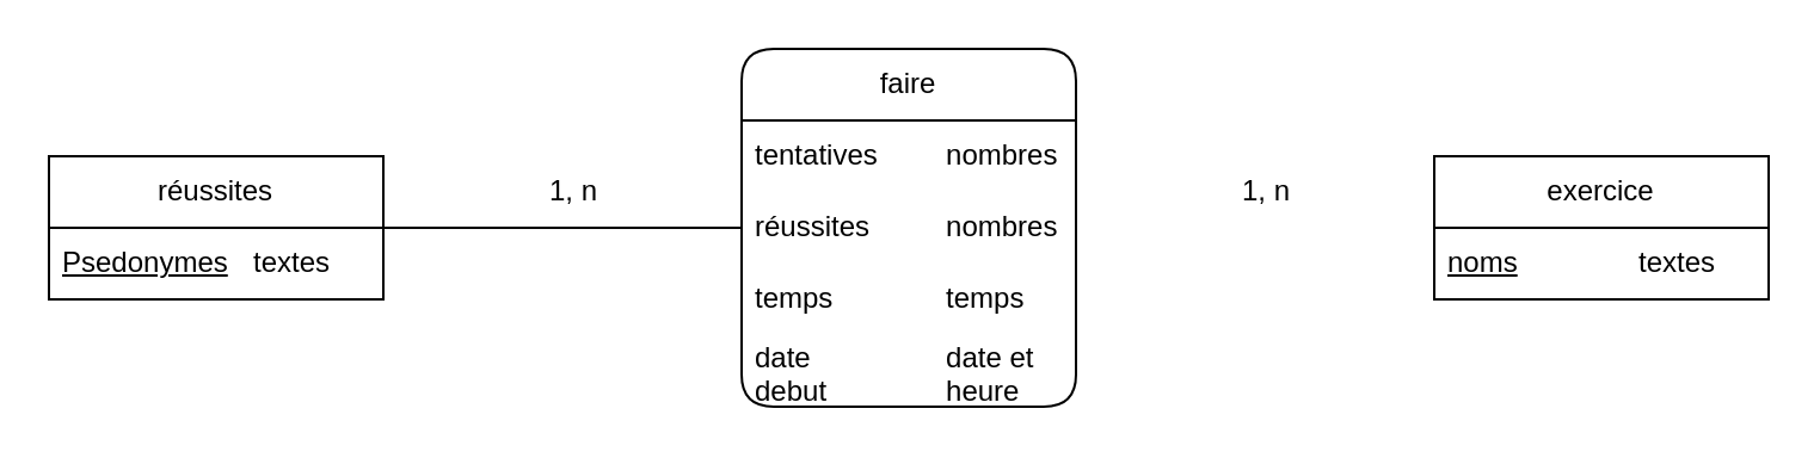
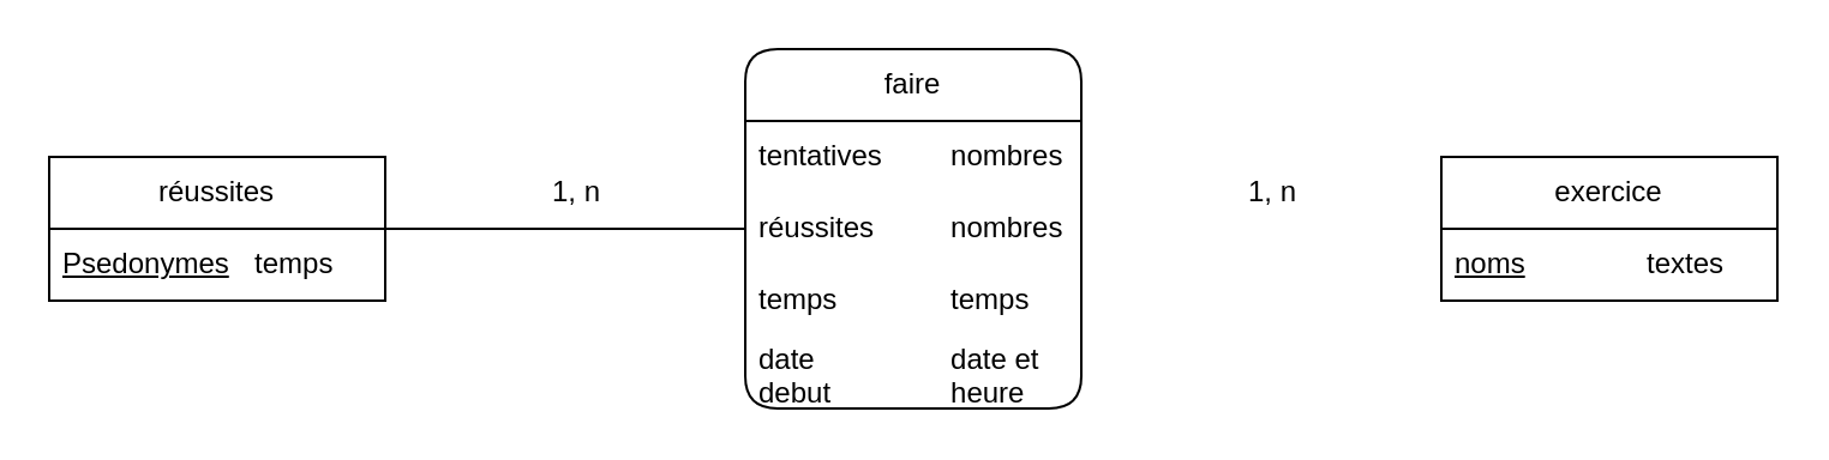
  <mxCell id="0" />
  <mxCell id="1" parent="0" />
  <mxCell id="2" value="réussites" style="swimlane;fontStyle=0;childLayout=stackLayout;horizontal=1;startSize=30;horizontalStack=0;resizeParent=1;resizeParentMax=0;resizeLast=0;collapsible=1;marginBottom=0;whiteSpace=wrap;html=1;rounded=0;" parent="1" vertex="1"><mxGeometry x="20" y="65" width="140" height="60" as="geometry" /></mxCell>
- <mxCell id="3" value="&lt;u&gt;Psedonymes&lt;/u&gt;&lt;span style=&quot;white-space: pre;&quot;&gt;&#09;&lt;/span&gt;textes" style="text;strokeColor=none;fillColor=none;align=left;verticalAlign=middle;spacingLeft=4;spacingRight=4;overflow=hidden;points=[[0,0.5],[1,0.5]];portConstraint=eastwest;rotatable=0;whiteSpace=wrap;html=1;" parent="2" vertex="1"><mxGeometry y="30" width="140" height="30" as="geometry" /></mxCell>
+ <mxCell id="3" value="&lt;u&gt;Psedonymes&lt;/u&gt;&lt;span style=&quot;white-space: pre;&quot;&gt;&#09;&lt;/span&gt;temps" style="text;strokeColor=none;fillColor=none;align=left;verticalAlign=middle;spacingLeft=4;spacingRight=4;overflow=hidden;points=[[0,0.5],[1,0.5]];portConstraint=eastwest;rotatable=0;whiteSpace=wrap;html=1;" parent="2" vertex="1"><mxGeometry y="30" width="140" height="30" as="geometry" /></mxCell>
  <mxCell id="4" value="exercice" style="swimlane;fontStyle=0;childLayout=stackLayout;horizontal=1;startSize=30;horizontalStack=0;resizeParent=1;resizeParentMax=0;resizeLast=0;collapsible=1;marginBottom=0;whiteSpace=wrap;html=1;" parent="1" vertex="1"><mxGeometry x="600" y="65" width="140" height="60" as="geometry"><mxRectangle x="600" y="130" width="90" height="30" as="alternateBounds" /></mxGeometry></mxCell>
  <mxCell id="5" value="&lt;u&gt;noms&lt;span style=&quot;white-space: pre;&quot;&gt;&#09;&lt;/span&gt;&lt;/u&gt;&lt;span style=&quot;white-space: pre;&quot;&gt;&#09;&lt;/span&gt;textes" style="text;strokeColor=none;fillColor=none;align=left;verticalAlign=middle;spacingLeft=4;spacingRight=4;overflow=hidden;points=[[0,0.5],[1,0.5]];portConstraint=eastwest;rotatable=0;whiteSpace=wrap;html=1;" parent="4" vertex="1"><mxGeometry y="30" width="140" height="30" as="geometry" /></mxCell>
  <mxCell id="6" value="faire" style="swimlane;fontStyle=0;childLayout=stackLayout;horizontal=1;startSize=30;horizontalStack=0;resizeParent=1;resizeParentMax=0;resizeLast=0;collapsible=1;marginBottom=0;whiteSpace=wrap;html=1;rounded=1;" parent="1" vertex="1"><mxGeometry x="310" y="20" width="140" height="150" as="geometry" /></mxCell>
  <mxCell id="7" value="tentatives&lt;span style=&quot;white-space: pre;&quot;&gt;&#09;&lt;/span&gt;&lt;span style=&quot;white-space: pre;&quot;&gt;&#09;&lt;/span&gt;nombres&lt;span style=&quot;white-space: pre;&quot;&gt;&#09;&lt;/span&gt;&lt;span style=&quot;white-space: pre;&quot;&gt;&#09;&lt;/span&gt;" style="text;strokeColor=none;fillColor=none;align=left;verticalAlign=middle;spacingLeft=4;spacingRight=4;overflow=hidden;points=[[0,0.5],[1,0.5]];portConstraint=eastwest;rotatable=0;whiteSpace=wrap;html=1;" parent="6" vertex="1"><mxGeometry y="30" width="140" height="30" as="geometry" /></mxCell>
  <mxCell id="8" value="réussites&lt;span style=&quot;white-space: pre;&quot;&gt;&#09;&lt;/span&gt;&lt;span style=&quot;white-space: pre;&quot;&gt;&#09;&lt;/span&gt;nombres" style="text;strokeColor=none;fillColor=none;align=left;verticalAlign=middle;spacingLeft=4;spacingRight=4;overflow=hidden;points=[[0,0.5],[1,0.5]];portConstraint=eastwest;rotatable=0;whiteSpace=wrap;html=1;" parent="6" vertex="1"><mxGeometry y="60" width="140" height="30" as="geometry" /></mxCell>
  <mxCell id="9" value="temps&lt;span style=&quot;white-space: pre;&quot;&gt;&#09;&lt;/span&gt;&lt;span style=&quot;white-space: pre;&quot;&gt;&#09;&lt;/span&gt;temps" style="text;strokeColor=none;fillColor=none;align=left;verticalAlign=middle;spacingLeft=4;spacingRight=4;overflow=hidden;points=[[0,0.5],[1,0.5]];portConstraint=eastwest;rotatable=0;whiteSpace=wrap;html=1;" parent="6" vertex="1"><mxGeometry y="90" width="140" height="30" as="geometry" /></mxCell>
  <mxCell id="10" value="date&lt;span style=&quot;white-space: pre;&quot;&gt;&#09;&lt;/span&gt;&lt;span style=&quot;white-space: pre;&quot;&gt;&#09;&lt;/span&gt;&lt;span style=&quot;white-space: pre;&quot;&gt;&#09;&lt;/span&gt;date et debut&lt;span style=&quot;white-space: pre;&quot;&gt;&#09;&lt;/span&gt;&lt;span style=&quot;white-space: pre;&quot;&gt;&#09;&lt;/span&gt;heure" style="text;strokeColor=none;fillColor=none;align=left;verticalAlign=middle;spacingLeft=4;spacingRight=4;overflow=hidden;points=[[0,0.5],[1,0.5]];portConstraint=eastwest;rotatable=0;whiteSpace=wrap;html=1;" parent="6" vertex="1"><mxGeometry y="120" width="140" height="30" as="geometry" /></mxCell>
  <mxCell id="11" value="" style="endArrow=none;html=1;rounded=0;exitX=1;exitY=0.5;exitDx=0;exitDy=0;" parent="1" source="2" edge="1"><mxGeometry relative="1" as="geometry"><mxPoint x="194" y="295" as="sourcePoint" /><mxPoint x="310" y="95" as="targetPoint" /></mxGeometry></mxCell>
  <mxCell id="12" value="1, n" style="text;html=1;strokeColor=none;fillColor=none;align=center;verticalAlign=middle;whiteSpace=wrap;rounded=0;" parent="1" vertex="1"><mxGeometry x="500" y="65" width="60" height="30" as="geometry" /></mxCell>
  <mxCell id="13" value="1, n" style="text;html=1;strokeColor=none;fillColor=none;align=center;verticalAlign=middle;whiteSpace=wrap;rounded=0;" parent="1" vertex="1"><mxGeometry x="210" y="65" width="60" height="30" as="geometry" /></mxCell>
